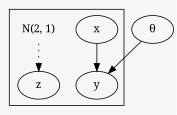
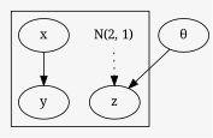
  digraph {
    bgcolor="#f6f6f6"
    fontname="Noto Serif"
    rankdir=TB
    node [fontname="Noto Serif"]
    edge [fontname="Noto Serif"]
    n1 [label="N(2, 1)" shape=plaintext]
    z
    y
    x
    n5 [label="θ"]
    subgraph cluster_1 {
      n1
      z
      y
      x
    }
    n1 -> z [style=dotted]
    x -> y
-   n5 -> y
+   n5 -> z
  }
